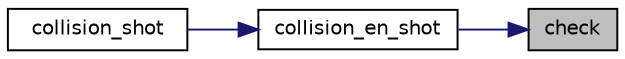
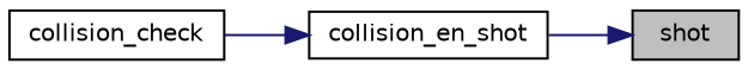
  digraph {
    rankdir=RL
    node [color=black fillcolor=white fontname=Helvetica fontsize=10 shape=record style=filled]
    edge [color=midnightblue dir=back fontname=Helvetica fontsize=10 labelfontname=Helvetica labelfontsize=10 style=solid]
-   n1 [fillcolor=grey75 fontcolor=black height=0.2 label=check width=0.4]
+   n1 [fillcolor=grey75 fontcolor=black height=0.2 label=shot width=0.4]
    n2 [height=0.2 label=collision_en_shot width=0.4]
-   n3 [height=0.2 label=collision_shot width=0.4]
+   n3 [height=0.2 label=collision_check width=0.4]
    n1 -> n2
    n2 -> n3
  }
